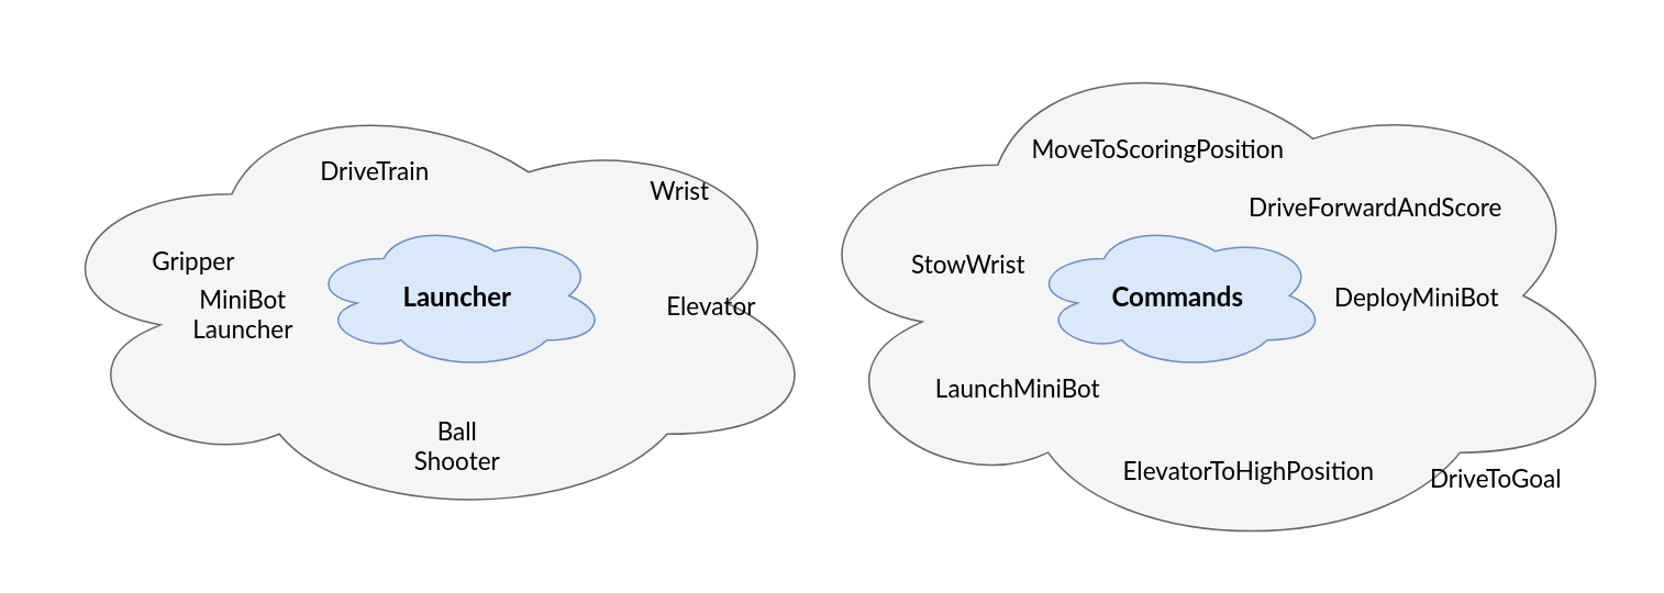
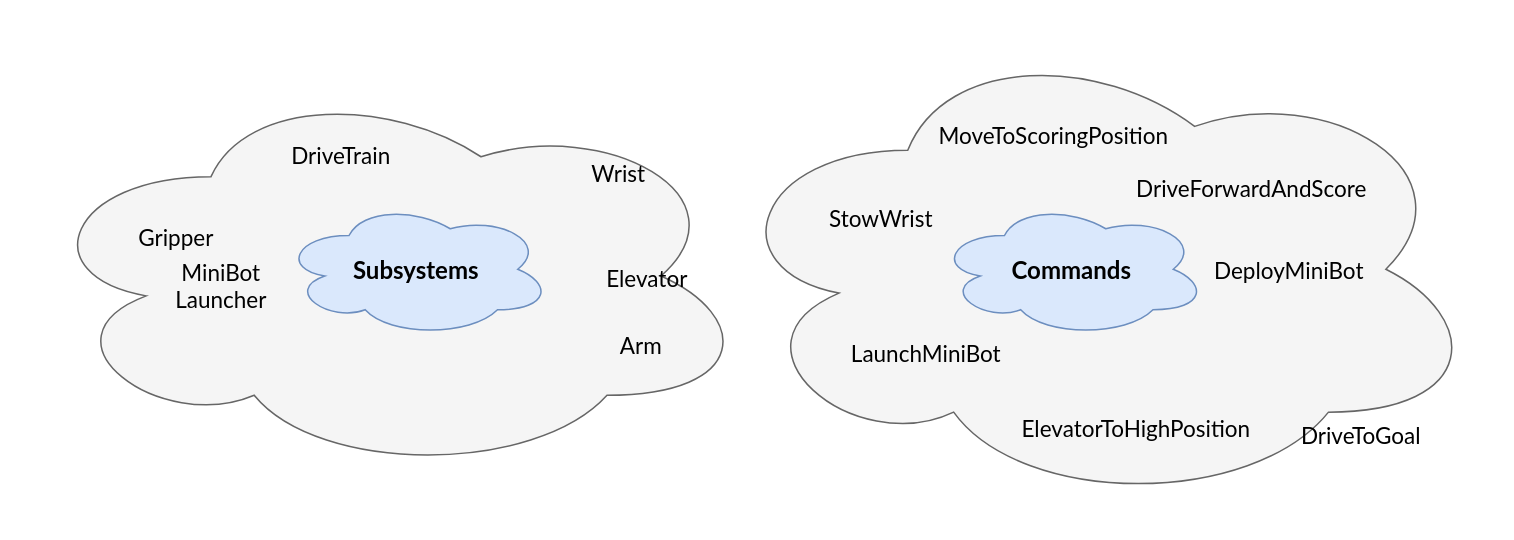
  <mxCell id="0" />
  <mxCell id="1" parent="0" />
  <mxCell id="2" value="" style="ellipse;shape=cloud;whiteSpace=wrap;html=1;fontFamily=Lato;fontSize=16;fontStyle=1;fillColor=#f5f5f5;strokeColor=#666666;fontColor=#333333;" vertex="1" parent="1"><mxGeometry x="477" y="20.25" width="510" height="317.5" as="geometry" /></mxCell>
  <mxCell id="3" value="" style="ellipse;shape=cloud;whiteSpace=wrap;html=1;fontFamily=Lato;fontSize=16;fontStyle=1;fillColor=#f5f5f5;strokeColor=#666666;fontColor=#333333;" vertex="1" parent="1"><mxGeometry x="20" y="51" width="480" height="265" as="geometry" /></mxCell>
- <mxCell id="4" value="Launcher" style="ellipse;shape=cloud;whiteSpace=wrap;html=1;fontFamily=Lato;fontSize=16;fontStyle=1;fillColor=#dae8fc;strokeColor=#6c8ebf;" parent="1" vertex="1"><mxGeometry x="187" y="134" width="180" height="90" as="geometry" /></mxCell>
+ <mxCell id="4" value="Subsystems" style="ellipse;shape=cloud;whiteSpace=wrap;html=1;fontFamily=Lato;fontSize=16;fontStyle=1;fillColor=#dae8fc;strokeColor=#6c8ebf;" parent="1" vertex="1"><mxGeometry x="187" y="134" width="180" height="90" as="geometry" /></mxCell>
  <mxCell id="5" value="Gripper" style="text;html=1;strokeColor=none;fillColor=none;align=center;verticalAlign=middle;whiteSpace=wrap;rounded=0;fontFamily=Lato;fontSize=15;" parent="1" vertex="1"><mxGeometry x="87" y="146.5" width="60" height="20" as="geometry" /></mxCell>
  <mxCell id="6" value="DriveTrain" style="text;html=1;strokeColor=none;fillColor=none;align=center;verticalAlign=middle;whiteSpace=wrap;rounded=0;fontFamily=Lato;fontSize=15;" parent="1" vertex="1"><mxGeometry x="187" y="91.5" width="80" height="20" as="geometry" /></mxCell>
  <mxCell id="7" value="Wrist" style="text;html=1;strokeColor=none;fillColor=none;align=center;verticalAlign=middle;whiteSpace=wrap;rounded=0;fontFamily=Lato;fontSize=15;" parent="1" vertex="1"><mxGeometry x="382" y="104" width="60" height="20" as="geometry" /></mxCell>
  <mxCell id="8" value="Elevator" style="text;html=1;strokeColor=none;fillColor=none;align=center;verticalAlign=middle;whiteSpace=wrap;rounded=0;fontFamily=Lato;fontSize=15;" parent="1" vertex="1"><mxGeometry x="401" y="174" width="60" height="20" as="geometry" /></mxCell>
- <mxCell id="10" value="Ball&lt;br&gt;Shooter" style="text;html=1;strokeColor=none;fillColor=none;align=center;verticalAlign=middle;whiteSpace=wrap;rounded=0;fontFamily=Lato;fontSize=15;" parent="1" vertex="1"><mxGeometry x="247" y="254" width="60" height="30" as="geometry" /></mxCell>
+ <mxCell id="9" value="Arm" style="text;html=1;strokeColor=none;fillColor=none;align=center;verticalAlign=middle;whiteSpace=wrap;rounded=0;fontFamily=Lato;fontSize=15;" parent="1" vertex="1"><mxGeometry x="397" y="219" width="60" height="20" as="geometry" /></mxCell>
  <mxCell id="11" value="MiniBot&lt;br&gt;Launcher" style="text;html=1;strokeColor=none;fillColor=none;align=center;verticalAlign=middle;whiteSpace=wrap;rounded=0;fontFamily=Lato;fontSize=15;" parent="1" vertex="1"><mxGeometry x="117" y="174" width="60" height="30" as="geometry" /></mxCell>
  <mxCell id="12" value="Commands" style="ellipse;shape=cloud;whiteSpace=wrap;html=1;fontFamily=Lato;fontSize=16;fillColor=#dae8fc;fontStyle=1;strokeColor=#6c8ebf;" parent="1" vertex="1"><mxGeometry x="624" y="134" width="180" height="90" as="geometry" /></mxCell>
- <mxCell id="13" value="StowWrist" style="text;html=1;strokeColor=none;fillColor=none;align=center;verticalAlign=middle;whiteSpace=wrap;rounded=0;fontFamily=Lato;fontSize=15;" parent="1" vertex="1"><mxGeometry x="557" y="149" width="60" height="20" as="geometry" /></mxCell>
+ <mxCell id="13" value="StowWrist" style="text;html=1;strokeColor=none;fillColor=none;align=center;verticalAlign=middle;whiteSpace=wrap;rounded=0;fontFamily=Lato;fontSize=15;" parent="1" vertex="1"><mxGeometry x="557" y="134" width="60" height="20" as="geometry" /></mxCell>
  <mxCell id="14" value="MoveToScoringPosition" style="text;html=1;strokeColor=none;fillColor=none;align=center;verticalAlign=middle;whiteSpace=wrap;rounded=0;fontFamily=Lato;fontSize=15;" parent="1" vertex="1"><mxGeometry x="617" y="71.5" width="170" height="35" as="geometry" /></mxCell>
  <mxCell id="15" value="DeployMiniBot" style="text;html=1;strokeColor=none;fillColor=none;align=center;verticalAlign=middle;whiteSpace=wrap;rounded=0;fontFamily=Lato;fontSize=15;" parent="1" vertex="1"><mxGeometry x="804" y="171.5" width="110" height="15" as="geometry" /></mxCell>
  <mxCell id="16" value="DriveForwardAndScore" style="text;html=1;strokeColor=none;fillColor=none;align=center;verticalAlign=middle;whiteSpace=wrap;rounded=0;fontFamily=Lato;fontSize=15;" parent="1" vertex="1"><mxGeometry x="804" y="114" width="60" height="20" as="geometry" /></mxCell>
  <mxCell id="17" value="ElevatorToHighPosition" style="text;html=1;strokeColor=none;fillColor=none;align=center;verticalAlign=middle;whiteSpace=wrap;rounded=0;fontFamily=Lato;fontSize=15;" parent="1" vertex="1"><mxGeometry x="727" y="274" width="60" height="20" as="geometry" /></mxCell>
  <mxCell id="18" value="DriveToGoal" style="text;html=1;strokeColor=none;fillColor=none;align=center;verticalAlign=middle;whiteSpace=wrap;rounded=0;fontFamily=Lato;fontSize=15;" parent="1" vertex="1"><mxGeometry x="877" y="274" width="60" height="30" as="geometry" /></mxCell>
  <mxCell id="19" value="LaunchMiniBot" style="text;html=1;strokeColor=none;fillColor=none;align=center;verticalAlign=middle;whiteSpace=wrap;rounded=0;fontFamily=Lato;fontSize=15;" parent="1" vertex="1"><mxGeometry x="587" y="219" width="60" height="30" as="geometry" /></mxCell>
  <mxCell id="20" style="edgeStyle=orthogonalEdgeStyle;rounded=0;orthogonalLoop=1;jettySize=auto;html=1;exitX=0.5;exitY=1;exitDx=0;exitDy=0;fontFamily=Lato;fontSize=15;" parent="1" source="17" target="17" edge="1"><mxGeometry relative="1" as="geometry" /></mxCell>
